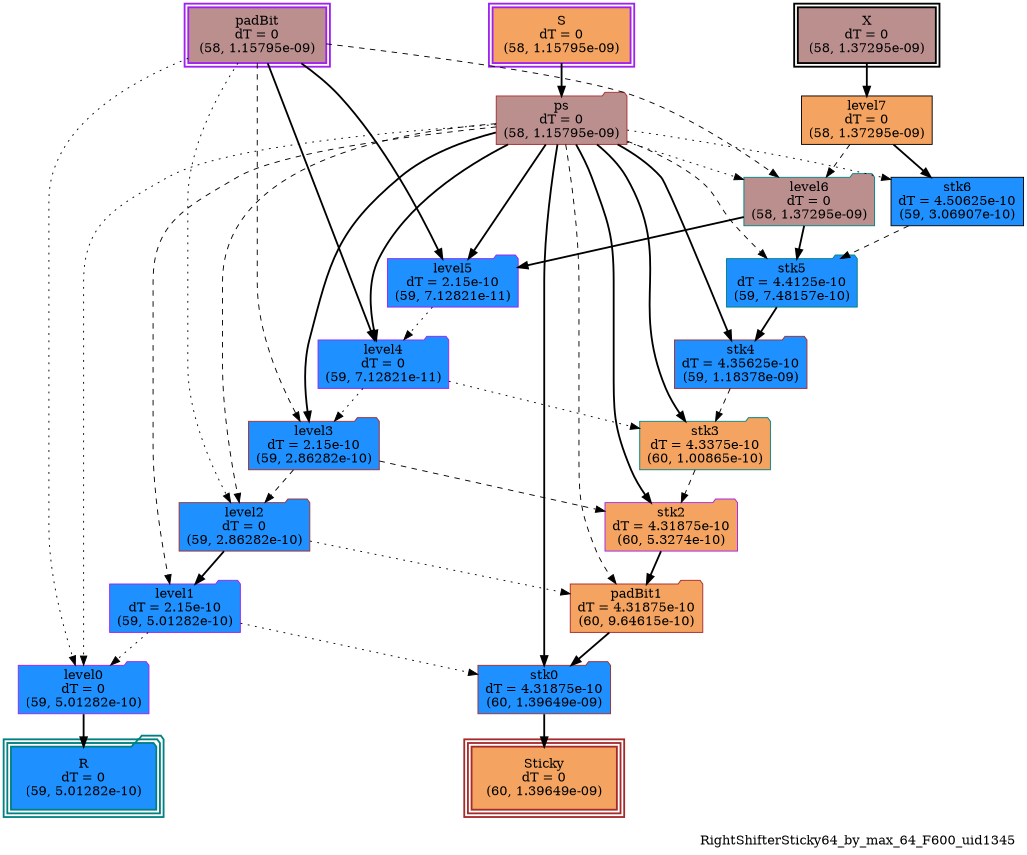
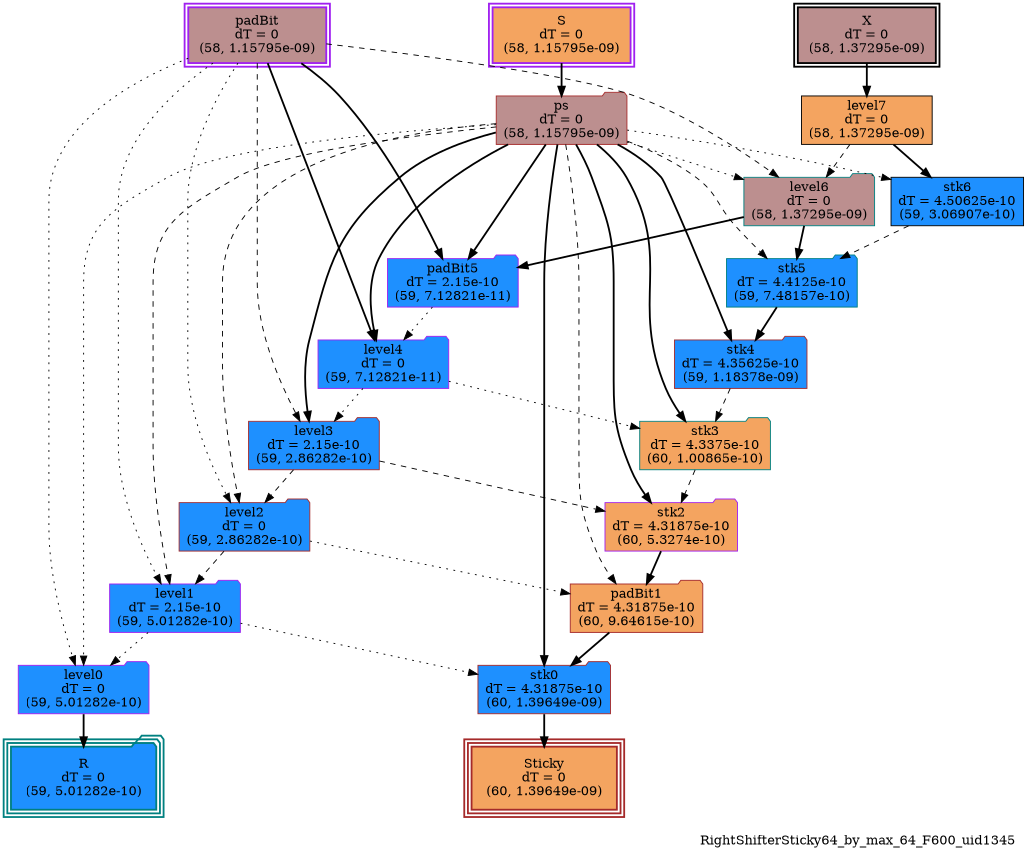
  digraph {
    label=RightShifterSticky64_by_max_64_F600_uid1345
    labeljust=right
    labelloc=bottom
    nodesep=0.25
    ranksep=0.5
    node [color=purple fillcolor=dodgerblue peripheries=1 shape=folder style=filled]
    edge [arrowhead=normal arrowsize=1.0 arrowtail=normal color=black dir=forward style=bold]
    n1 [color=black fillcolor=rosybrown label="X\ndT = 0\n(58, 1.37295e-09)" peripheries=2 shape=box style="bold, filled"]
    n2 [fillcolor=sandybrown label="S\ndT = 0\n(58, 1.15795e-09)" peripheries=2 shape=box style="bold, filled"]
    n3 [fillcolor=rosybrown label="padBit\ndT = 0\n(58, 1.15795e-09)" peripheries=2 shape=box style="bold, filled"]
    n4 [color=teal label="R\ndT = 0\n(59, 5.01282e-10)" peripheries=3 style="bold, filled"]
    n5 [color=brown fillcolor=sandybrown label="Sticky\ndT = 0\n(60, 1.39649e-09)" peripheries=3 shape=box style="bold, filled"]
    n6 [color=black fillcolor=sandybrown label="level7\ndT = 0\n(58, 1.37295e-09)" shape=box]
    n7 [color=brown fillcolor=rosybrown label="ps\ndT = 0\n(58, 1.15795e-09)"]
    n8 [color=teal fillcolor=rosybrown label="level6\ndT = 0\n(58, 1.37295e-09)"]
-   n9 [label="level5\ndT = 2.15e-10\n(59, 7.12821e-11)"]
+   n9 [label="padBit5\ndT = 2.15e-10\n(59, 7.12821e-11)"]
    n10 [label="level4\ndT = 0\n(59, 7.12821e-11)"]
    n11 [color=brown label="level3\ndT = 2.15e-10\n(59, 2.86282e-10)"]
    n12 [color=brown label="level2\ndT = 0\n(59, 2.86282e-10)"]
    n13 [label="level1\ndT = 2.15e-10\n(59, 5.01282e-10)"]
    n14 [label="level0\ndT = 0\n(59, 5.01282e-10)"]
    n15 [color=black label="stk6\ndT = 4.50625e-10\n(59, 3.06907e-10)" shape=box]
    n16 [color=teal label="stk5\ndT = 4.4125e-10\n(59, 7.48157e-10)"]
    n17 [color=brown label="stk4\ndT = 4.35625e-10\n(59, 1.18378e-09)"]
    n18 [color=teal fillcolor=sandybrown label="stk3\ndT = 4.3375e-10\n(60, 1.00865e-10)"]
    n19 [fillcolor=sandybrown label="stk2\ndT = 4.31875e-10\n(60, 5.3274e-10)"]
    n20 [color=brown fillcolor=sandybrown label="padBit1\ndT = 4.31875e-10\n(60, 9.64615e-10)"]
    n21 [color=brown label="stk0\ndT = 4.31875e-10\n(60, 1.39649e-09)"]
    subgraph sub_1 {
      rank=same
      n1
      n2
      n3
    }
    subgraph sub_2 {
      rank=same
      n4
      n5
    }
    n1 -> n6
    n2 -> n7
    n3 -> n8 [style=dashed]
    n3 -> n9
    n3 -> n10
    n3 -> n11 [style=dashed]
    n3 -> n12 [style=dotted]
+   n3 -> n13 [style=dotted]
    n3 -> n14 [style=dotted]
    n6 -> n8 [style=dashed]
    n6 -> n15
    n7 -> n8 [style=dotted]
    n7 -> n9
    n7 -> n10
    n7 -> n11
    n7 -> n12 [style=dashed]
    n7 -> n13 [style=dashed]
    n7 -> n14 [style=dotted]
    n7 -> n15 [style=dotted]
    n7 -> n16 [style=dashed]
    n7 -> n17
    n7 -> n18
    n7 -> n19
    n7 -> n20 [style=dashed]
    n7 -> n21
    n8 -> n9
    n8 -> n16
    n9 -> n10 [style=dotted]
    n10 -> n11 [style=dotted]
    n10 -> n18 [style=dotted]
    n11 -> n12 [style=dashed]
    n11 -> n19 [style=dashed]
-   n12 -> n13
+   n12 -> n13 [style=dashed]
    n12 -> n20 [style=dotted]
    n13 -> n14 [style=dotted]
    n13 -> n21 [style=dotted]
    n14 -> n4
    n15 -> n16 [style=dashed]
    n16 -> n17
    n17 -> n18 [style=dashed]
    n18 -> n19 [style=dashed]
    n19 -> n20
    n20 -> n21
    n21 -> n5
  }
